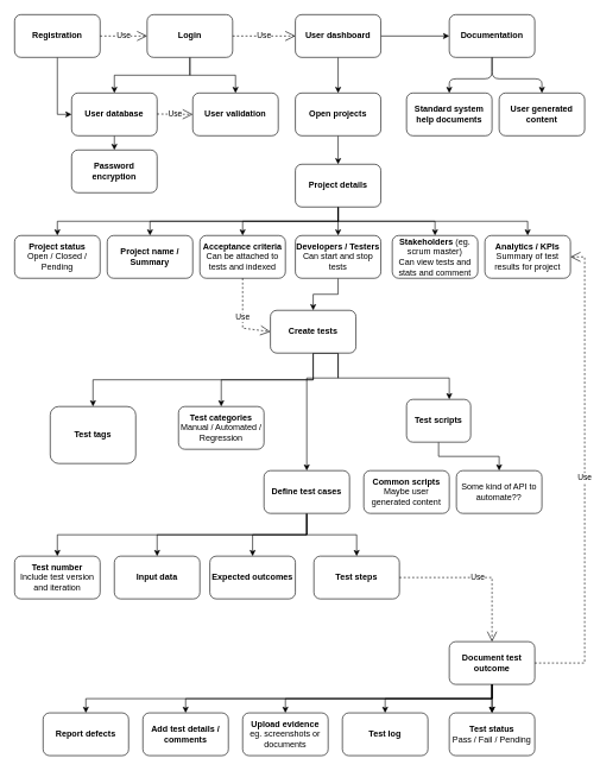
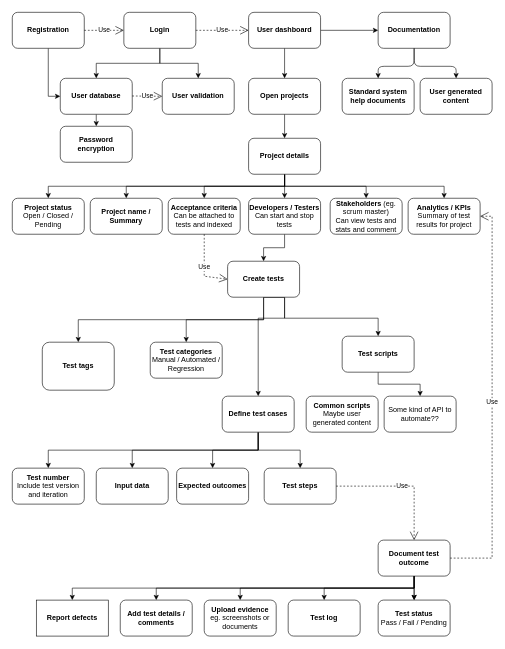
  <mxCell id="0" />
  <mxCell id="1" parent="0" />
  <mxCell id="2" value="" style="edgeStyle=orthogonalEdgeStyle;rounded=0;orthogonalLoop=1;jettySize=auto;html=1;" parent="1" source="4" target="6" edge="1"><mxGeometry relative="1" as="geometry" /></mxCell>
  <mxCell id="3" value="" style="edgeStyle=none;html=1;" parent="1" source="4" target="68" edge="1"><mxGeometry relative="1" as="geometry" /></mxCell>
  <mxCell id="4" value="&lt;b&gt;User dashboard&lt;/b&gt;" style="rounded=1;whiteSpace=wrap;html=1;" parent="1" vertex="1"><mxGeometry x="414" y="20" width="120" height="60" as="geometry" /></mxCell>
  <mxCell id="5" value="" style="edgeStyle=orthogonalEdgeStyle;rounded=0;orthogonalLoop=1;jettySize=auto;html=1;" parent="1" source="6" target="13" edge="1"><mxGeometry relative="1" as="geometry" /></mxCell>
  <mxCell id="6" value="&lt;b&gt;Open projects&lt;/b&gt;" style="whiteSpace=wrap;html=1;rounded=1;" parent="1" vertex="1"><mxGeometry x="414" y="130" width="120" height="60" as="geometry" /></mxCell>
  <mxCell id="7" style="edgeStyle=orthogonalEdgeStyle;rounded=0;orthogonalLoop=1;jettySize=auto;html=1;" parent="1" source="13" target="17" edge="1"><mxGeometry relative="1" as="geometry" /></mxCell>
  <mxCell id="8" style="edgeStyle=orthogonalEdgeStyle;rounded=0;orthogonalLoop=1;jettySize=auto;html=1;entryX=0.5;entryY=0;entryDx=0;entryDy=0;exitX=0.5;exitY=1;exitDx=0;exitDy=0;" parent="1" source="13" target="18" edge="1"><mxGeometry relative="1" as="geometry" /></mxCell>
  <mxCell id="9" style="edgeStyle=orthogonalEdgeStyle;rounded=0;orthogonalLoop=1;jettySize=auto;html=1;entryX=0.5;entryY=0;entryDx=0;entryDy=0;exitX=0.5;exitY=1;exitDx=0;exitDy=0;" parent="1" source="13" target="14" edge="1"><mxGeometry relative="1" as="geometry" /></mxCell>
  <mxCell id="10" style="edgeStyle=orthogonalEdgeStyle;rounded=0;orthogonalLoop=1;jettySize=auto;html=1;entryX=0.5;entryY=0;entryDx=0;entryDy=0;exitX=0.5;exitY=1;exitDx=0;exitDy=0;" parent="1" source="13" target="19" edge="1"><mxGeometry relative="1" as="geometry" /></mxCell>
  <mxCell id="11" value="" style="edgeStyle=orthogonalEdgeStyle;rounded=0;orthogonalLoop=1;jettySize=auto;html=1;exitX=0.5;exitY=1;exitDx=0;exitDy=0;" parent="1" source="13" target="15" edge="1"><mxGeometry relative="1" as="geometry" /></mxCell>
  <mxCell id="12" style="edgeStyle=orthogonalEdgeStyle;rounded=0;orthogonalLoop=1;jettySize=auto;html=1;entryX=0.5;entryY=0;entryDx=0;entryDy=0;exitX=0.5;exitY=1;exitDx=0;exitDy=0;" parent="1" source="13" target="20" edge="1"><mxGeometry relative="1" as="geometry" /></mxCell>
  <mxCell id="13" value="&lt;b&gt;Project details&lt;/b&gt;" style="whiteSpace=wrap;html=1;rounded=1;" parent="1" vertex="1"><mxGeometry x="414" y="230" width="120" height="60" as="geometry" /></mxCell>
  <mxCell id="14" value="&lt;b&gt;Project name / Summary&lt;/b&gt;" style="rounded=1;whiteSpace=wrap;html=1;" parent="1" vertex="1"><mxGeometry x="150" y="330" width="120" height="60" as="geometry" /></mxCell>
  <mxCell id="15" value="&lt;b&gt;Acceptance criteria&lt;/b&gt;&lt;br&gt;Can be attached to tests and indexed" style="rounded=1;whiteSpace=wrap;html=1;" parent="1" vertex="1"><mxGeometry x="280" y="330" width="120" height="60" as="geometry" /></mxCell>
  <mxCell id="16" value="" style="edgeStyle=orthogonalEdgeStyle;rounded=0;orthogonalLoop=1;jettySize=auto;html=1;" parent="1" source="17" target="27" edge="1"><mxGeometry relative="1" as="geometry" /></mxCell>
  <mxCell id="17" value="&lt;b&gt;Developers / Testers&lt;/b&gt;&lt;br&gt;Can start and stop tests" style="rounded=1;whiteSpace=wrap;html=1;" parent="1" vertex="1"><mxGeometry x="414" y="330" width="120" height="60" as="geometry" /></mxCell>
  <mxCell id="18" value="&lt;b&gt;Stakeholders&lt;/b&gt; (eg. scrum master)&lt;br&gt;Can view tests and stats and comment" style="rounded=1;whiteSpace=wrap;html=1;" parent="1" vertex="1"><mxGeometry x="550" y="330" width="120" height="60" as="geometry" /></mxCell>
  <mxCell id="19" value="&lt;b&gt;Project status&lt;br&gt;&lt;/b&gt;Open / Closed / Pending" style="rounded=1;whiteSpace=wrap;html=1;" parent="1" vertex="1"><mxGeometry x="20" y="330" width="120" height="60" as="geometry" /></mxCell>
  <mxCell id="20" value="&lt;b&gt;Analytics / KPIs&lt;/b&gt;&lt;br&gt;Summary of test results for project" style="rounded=1;whiteSpace=wrap;html=1;shadow=0;glass=0;" parent="1" vertex="1"><mxGeometry x="680" y="330" width="120" height="60" as="geometry" /></mxCell>
  <mxCell id="21" value="" style="edgeStyle=orthogonalEdgeStyle;rounded=0;orthogonalLoop=1;jettySize=auto;html=1;exitX=0.5;exitY=1;exitDx=0;exitDy=0;" parent="1" source="27" target="30" edge="1"><mxGeometry relative="1" as="geometry"><Array as="points"><mxPoint x="474" y="530" /><mxPoint x="430" y="530" /></Array></mxGeometry></mxCell>
  <mxCell id="22" value="" style="edgeStyle=orthogonalEdgeStyle;rounded=0;orthogonalLoop=1;jettySize=auto;html=1;exitX=0.5;exitY=1;exitDx=0;exitDy=0;" parent="1" source="30" target="32" edge="1"><mxGeometry relative="1" as="geometry" /></mxCell>
  <mxCell id="23" value="" style="edgeStyle=orthogonalEdgeStyle;rounded=0;orthogonalLoop=1;jettySize=auto;html=1;exitX=0.5;exitY=1;exitDx=0;exitDy=0;" parent="1" source="30" target="31" edge="1"><mxGeometry relative="1" as="geometry" /></mxCell>
  <mxCell id="24" value="" style="edgeStyle=orthogonalEdgeStyle;rounded=0;orthogonalLoop=1;jettySize=auto;html=1;exitX=0.5;exitY=1;exitDx=0;exitDy=0;" parent="1" source="27" target="34" edge="1"><mxGeometry relative="1" as="geometry"><Array as="points"><mxPoint x="474" y="530" /><mxPoint x="630" y="530" /></Array></mxGeometry></mxCell>
  <mxCell id="25" value="" style="edgeStyle=orthogonalEdgeStyle;rounded=0;orthogonalLoop=1;jettySize=auto;html=1;exitX=0.5;exitY=1;exitDx=0;exitDy=0;" parent="1" source="27" target="35" edge="1"><mxGeometry relative="1" as="geometry" /></mxCell>
  <mxCell id="26" value="" style="edgeStyle=orthogonalEdgeStyle;rounded=0;orthogonalLoop=1;jettySize=auto;html=1;exitX=0.5;exitY=1;exitDx=0;exitDy=0;" parent="1" source="27" target="36" edge="1"><mxGeometry relative="1" as="geometry" /></mxCell>
  <mxCell id="27" value="&lt;b&gt;Create tests&lt;/b&gt;" style="whiteSpace=wrap;html=1;rounded=1;" parent="1" vertex="1"><mxGeometry x="379" y="435" width="120" height="60" as="geometry" /></mxCell>
  <mxCell id="28" style="edgeStyle=orthogonalEdgeStyle;rounded=0;orthogonalLoop=1;jettySize=auto;html=1;entryX=0.5;entryY=0;entryDx=0;entryDy=0;exitX=0.5;exitY=1;exitDx=0;exitDy=0;" parent="1" source="30" target="37" edge="1"><mxGeometry relative="1" as="geometry" /></mxCell>
  <mxCell id="29" style="edgeStyle=orthogonalEdgeStyle;rounded=0;orthogonalLoop=1;jettySize=auto;html=1;entryX=0.5;entryY=0;entryDx=0;entryDy=0;exitX=0.5;exitY=1;exitDx=0;exitDy=0;" parent="1" source="30" target="38" edge="1"><mxGeometry relative="1" as="geometry" /></mxCell>
  <mxCell id="30" value="&lt;b&gt;Define test cases&lt;/b&gt;" style="whiteSpace=wrap;html=1;rounded=1;" parent="1" vertex="1"><mxGeometry x="370" y="660" width="120" height="60" as="geometry" /></mxCell>
  <mxCell id="31" value="&lt;b&gt;Input data&lt;/b&gt;" style="whiteSpace=wrap;html=1;rounded=1;" parent="1" vertex="1"><mxGeometry x="160" y="780" width="120" height="60" as="geometry" /></mxCell>
  <mxCell id="32" value="&lt;b&gt;Expected outcomes&lt;/b&gt;" style="whiteSpace=wrap;html=1;rounded=1;" parent="1" vertex="1"><mxGeometry x="294" y="780" width="120" height="60" as="geometry" /></mxCell>
  <mxCell id="33" value="" style="edgeStyle=orthogonalEdgeStyle;rounded=0;orthogonalLoop=1;jettySize=auto;html=1;" parent="1" source="34" target="65" edge="1"><mxGeometry relative="1" as="geometry" /></mxCell>
- <mxCell id="34" value="&lt;b&gt;Test scripts&lt;/b&gt;" style="whiteSpace=wrap;html=1;rounded=1;" parent="1" vertex="1"><mxGeometry x="570" y="560" width="90" height="60" as="geometry" /></mxCell>
+ <mxCell id="34" value="&lt;b&gt;Test scripts&lt;/b&gt;" style="whiteSpace=wrap;html=1;rounded=1;" parent="1" vertex="1"><mxGeometry x="570" y="560" width="120" height="60" as="geometry" /></mxCell>
  <mxCell id="35" value="&lt;b&gt;Test categories&lt;br&gt;&lt;/b&gt;Manual / Automated / Regression" style="whiteSpace=wrap;html=1;rounded=1;" parent="1" vertex="1"><mxGeometry x="250" y="570" width="120" height="60" as="geometry" /></mxCell>
  <mxCell id="36" value="&lt;b&gt;Test tags&lt;/b&gt;" style="whiteSpace=wrap;html=1;rounded=1;" parent="1" vertex="1"><mxGeometry x="70" y="570" width="120" height="80" as="geometry" /></mxCell>
  <mxCell id="37" value="&lt;b&gt;Test steps&lt;/b&gt;" style="rounded=1;whiteSpace=wrap;html=1;" parent="1" vertex="1"><mxGeometry x="440" y="780" width="120" height="60" as="geometry" /></mxCell>
  <mxCell id="38" value="&lt;b&gt;Test number&lt;br&gt;&lt;/b&gt;Include test version and iteration" style="rounded=1;whiteSpace=wrap;html=1;" parent="1" vertex="1"><mxGeometry x="20" y="780" width="120" height="60" as="geometry" /></mxCell>
  <mxCell id="39" value="" style="edgeStyle=orthogonalEdgeStyle;rounded=0;orthogonalLoop=1;jettySize=auto;html=1;" parent="1" source="45" target="47" edge="1"><mxGeometry relative="1" as="geometry" /></mxCell>
  <mxCell id="40" value="" style="edgeStyle=orthogonalEdgeStyle;rounded=0;orthogonalLoop=1;jettySize=auto;html=1;" parent="1" source="45" target="47" edge="1"><mxGeometry relative="1" as="geometry" /></mxCell>
  <mxCell id="41" value="" style="edgeStyle=orthogonalEdgeStyle;rounded=0;orthogonalLoop=1;jettySize=auto;html=1;exitX=0.5;exitY=1;exitDx=0;exitDy=0;" parent="1" source="45" target="48" edge="1"><mxGeometry relative="1" as="geometry" /></mxCell>
  <mxCell id="42" value="" style="edgeStyle=orthogonalEdgeStyle;rounded=0;orthogonalLoop=1;jettySize=auto;html=1;exitX=0.5;exitY=1;exitDx=0;exitDy=0;" parent="1" source="45" target="49" edge="1"><mxGeometry relative="1" as="geometry" /></mxCell>
  <mxCell id="43" value="" style="edgeStyle=orthogonalEdgeStyle;rounded=0;orthogonalLoop=1;jettySize=auto;html=1;exitX=0.5;exitY=1;exitDx=0;exitDy=0;" parent="1" source="45" target="50" edge="1"><mxGeometry relative="1" as="geometry" /></mxCell>
  <mxCell id="44" value="" style="edgeStyle=orthogonalEdgeStyle;rounded=0;orthogonalLoop=1;jettySize=auto;html=1;exitX=0.5;exitY=1;exitDx=0;exitDy=0;" parent="1" source="45" target="51" edge="1"><mxGeometry relative="1" as="geometry" /></mxCell>
  <mxCell id="45" value="&lt;b&gt;Document test outcome&lt;/b&gt;" style="rounded=1;whiteSpace=wrap;html=1;" parent="1" vertex="1"><mxGeometry x="630" y="900" width="120" height="60" as="geometry" /></mxCell>
  <mxCell id="46" value="Use" style="endArrow=open;endSize=12;dashed=1;html=1;rounded=0;entryX=0.5;entryY=0;entryDx=0;entryDy=0;exitX=1;exitY=0.5;exitDx=0;exitDy=0;" parent="1" source="37" target="45" edge="1"><mxGeometry width="160" relative="1" as="geometry"><mxPoint x="534" y="690" as="sourcePoint" /><mxPoint x="694" y="690" as="targetPoint" /><Array as="points"><mxPoint x="690" y="810" /></Array></mxGeometry></mxCell>
  <mxCell id="47" value="&lt;b&gt;Test status&lt;br&gt;&lt;/b&gt;Pass / Fail / Pending" style="whiteSpace=wrap;html=1;rounded=1;" parent="1" vertex="1"><mxGeometry x="630" y="1000" width="120" height="60" as="geometry" /></mxCell>
  <mxCell id="48" value="&lt;b&gt;Test log&lt;/b&gt;" style="whiteSpace=wrap;html=1;rounded=1;" parent="1" vertex="1"><mxGeometry x="480" y="1000" width="120" height="60" as="geometry" /></mxCell>
  <mxCell id="49" value="&lt;b&gt;Upload evidence&lt;br&gt;&lt;/b&gt;eg. screenshots or documents" style="whiteSpace=wrap;html=1;rounded=1;" parent="1" vertex="1"><mxGeometry x="340" y="1000" width="120" height="60" as="geometry" /></mxCell>
  <mxCell id="50" value="&lt;b&gt;Add test details / comments&lt;/b&gt;" style="whiteSpace=wrap;html=1;rounded=1;" parent="1" vertex="1"><mxGeometry x="200" y="1000" width="120" height="60" as="geometry" /></mxCell>
- <mxCell id="51" value="&lt;b&gt;Report defects&lt;/b&gt;" style="whiteSpace=wrap;html=1;rounded=1;" parent="1" vertex="1"><mxGeometry x="60" y="1000" width="120" height="60" as="geometry" /></mxCell>
+ <mxCell id="51" value="&lt;b&gt;Report defects&lt;/b&gt;" style="whiteSpace=wrap;html=1;rounded=0;" parent="1" vertex="1"><mxGeometry x="60" y="1000" width="120" height="60" as="geometry" /></mxCell>
  <mxCell id="52" value="Use" style="endArrow=open;endSize=12;dashed=1;html=1;rounded=0;entryX=1;entryY=0.5;entryDx=0;entryDy=0;" parent="1" target="20" edge="1"><mxGeometry width="160" relative="1" as="geometry"><mxPoint x="750" y="930" as="sourcePoint" /><mxPoint x="820" y="400" as="targetPoint" /><Array as="points"><mxPoint x="820" y="930" /><mxPoint x="820" y="360" /></Array></mxGeometry></mxCell>
  <mxCell id="53" value="" style="edgeStyle=orthogonalEdgeStyle;rounded=0;orthogonalLoop=1;jettySize=auto;html=1;" parent="1" source="55" target="58" edge="1"><mxGeometry relative="1" as="geometry" /></mxCell>
  <mxCell id="54" value="" style="edgeStyle=orthogonalEdgeStyle;rounded=0;orthogonalLoop=1;jettySize=auto;html=1;" parent="1" source="55" target="59" edge="1"><mxGeometry relative="1" as="geometry" /></mxCell>
  <mxCell id="55" value="&lt;b&gt;Login&lt;/b&gt;" style="rounded=1;whiteSpace=wrap;html=1;" parent="1" vertex="1"><mxGeometry x="206" y="20" width="120" height="60" as="geometry" /></mxCell>
  <mxCell id="56" value="Use" style="endArrow=open;endSize=12;dashed=1;html=1;rounded=0;" parent="1" source="55" edge="1"><mxGeometry width="160" relative="1" as="geometry"><mxPoint x="304" y="50" as="sourcePoint" /><mxPoint x="414" y="50" as="targetPoint" /></mxGeometry></mxCell>
  <mxCell id="57" value="" style="edgeStyle=none;html=1;" parent="1" source="58" target="72" edge="1"><mxGeometry relative="1" as="geometry" /></mxCell>
  <mxCell id="58" value="&lt;b&gt;User database&lt;/b&gt;" style="whiteSpace=wrap;html=1;rounded=1;" parent="1" vertex="1"><mxGeometry x="100" y="130" width="120" height="60" as="geometry" /></mxCell>
  <mxCell id="59" value="&lt;b&gt;User validation&lt;/b&gt;" style="whiteSpace=wrap;html=1;rounded=1;" parent="1" vertex="1"><mxGeometry x="270" y="130" width="120" height="60" as="geometry" /></mxCell>
  <mxCell id="60" style="edgeStyle=orthogonalEdgeStyle;rounded=0;orthogonalLoop=1;jettySize=auto;html=1;entryX=0;entryY=0.5;entryDx=0;entryDy=0;" parent="1" source="61" target="58" edge="1"><mxGeometry relative="1" as="geometry" /></mxCell>
  <mxCell id="61" value="&lt;b&gt;Registration&lt;/b&gt;" style="rounded=1;whiteSpace=wrap;html=1;" parent="1" vertex="1"><mxGeometry x="20" y="20" width="120" height="60" as="geometry" /></mxCell>
  <mxCell id="62" value="Use" style="endArrow=open;endSize=12;dashed=1;html=1;rounded=0;exitX=1;exitY=0.5;exitDx=0;exitDy=0;entryX=0;entryY=0.5;entryDx=0;entryDy=0;" parent="1" source="61" target="55" edge="1"><mxGeometry width="160" relative="1" as="geometry"><mxPoint x="144" y="49.5" as="sourcePoint" /><mxPoint x="180" y="50" as="targetPoint" /></mxGeometry></mxCell>
  <mxCell id="63" value="Use" style="endArrow=open;endSize=12;dashed=1;html=1;rounded=0;" parent="1" edge="1"><mxGeometry width="160" relative="1" as="geometry"><mxPoint x="220" y="159.5" as="sourcePoint" /><mxPoint x="270" y="160" as="targetPoint" /></mxGeometry></mxCell>
  <mxCell id="64" value="&lt;b&gt;Common scripts&lt;/b&gt;&lt;br&gt;Maybe user generated content" style="whiteSpace=wrap;html=1;rounded=1;" parent="1" vertex="1"><mxGeometry x="510" y="660" width="120" height="60" as="geometry" /></mxCell>
  <mxCell id="65" value="Some kind of API to automate??" style="whiteSpace=wrap;html=1;rounded=1;" parent="1" vertex="1"><mxGeometry x="640" y="660" width="120" height="60" as="geometry" /></mxCell>
  <mxCell id="66" value="Use" style="endArrow=open;endSize=12;dashed=1;html=1;rounded=0;exitX=0.5;exitY=1;exitDx=0;exitDy=0;entryX=0;entryY=0.5;entryDx=0;entryDy=0;" parent="1" source="15" target="27" edge="1"><mxGeometry width="160" relative="1" as="geometry"><mxPoint x="330" y="440" as="sourcePoint" /><mxPoint x="490" y="440" as="targetPoint" /><Array as="points"><mxPoint x="340" y="460" /></Array></mxGeometry></mxCell>
  <mxCell id="67" style="edgeStyle=none;html=1;entryX=0.5;entryY=0;entryDx=0;entryDy=0;exitX=0.5;exitY=1;exitDx=0;exitDy=0;" parent="1" source="68" target="70" edge="1"><mxGeometry relative="1" as="geometry"><Array as="points"><mxPoint x="690" y="110" /><mxPoint x="760" y="110" /></Array></mxGeometry></mxCell>
  <mxCell id="68" value="&lt;b&gt;Documentation&lt;/b&gt;" style="whiteSpace=wrap;html=1;rounded=1;" parent="1" vertex="1"><mxGeometry x="630" y="20" width="120" height="60" as="geometry" /></mxCell>
  <mxCell id="69" value="&lt;b&gt;Standard system help documents&lt;/b&gt;" style="whiteSpace=wrap;html=1;rounded=1;" parent="1" vertex="1"><mxGeometry x="570" y="130" width="120" height="60" as="geometry" /></mxCell>
  <mxCell id="70" value="&lt;b&gt;User generated content&lt;/b&gt;" style="whiteSpace=wrap;html=1;rounded=1;" parent="1" vertex="1"><mxGeometry x="700" y="130" width="120" height="60" as="geometry" /></mxCell>
  <mxCell id="71" value="" style="endArrow=classic;html=1;entryX=0.5;entryY=0;entryDx=0;entryDy=0;" parent="1" target="69" edge="1"><mxGeometry width="50" height="50" relative="1" as="geometry"><mxPoint x="690" y="80" as="sourcePoint" /><mxPoint x="845" y="70" as="targetPoint" /><Array as="points"><mxPoint x="690" y="110" /><mxPoint x="630" y="110" /></Array></mxGeometry></mxCell>
  <mxCell id="72" value="&lt;b&gt;Password encryption&lt;/b&gt;" style="whiteSpace=wrap;html=1;rounded=1;" parent="1" vertex="1"><mxGeometry x="100" y="210" width="120" height="60" as="geometry" /></mxCell>
